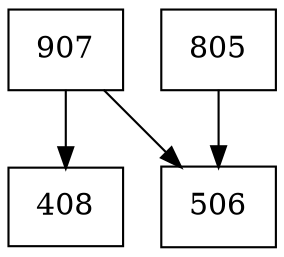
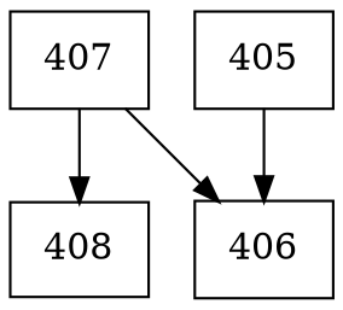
  digraph {
    concentrate=true
    rankdir=UD
    node [shape=record]
-   n1 [label=907]
+   n1 [label=407]
    n2 [label=408]
-   n3 [label=506]
-   n4 [label=805]
+   n3 [label=406]
+   n4 [label=405]
    n1 -> n2
    n1 -> n3
    n4 -> n3
  }
